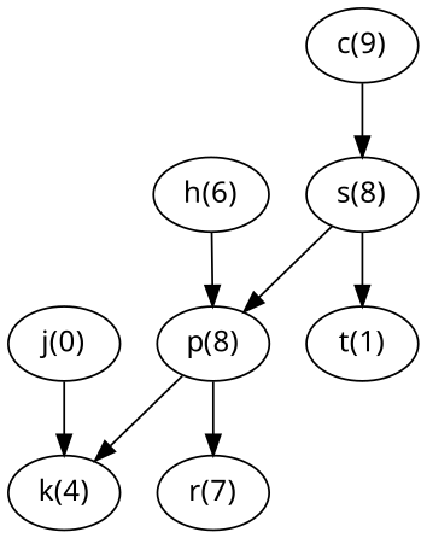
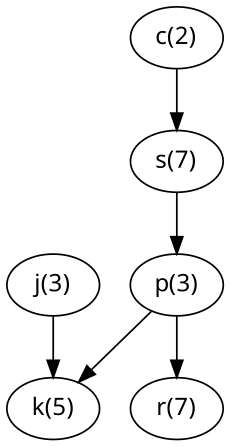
  digraph {
    fontname="Noto Sans"
    ordering=out
    node [fontname="Noto Sans"]
    edge [fontname="Noto Sans"]
-   n1 [label="c(9)"]
-   n2 [label="s(8)"]
-   n3 [label="p(8)"]
-   n4 [label="t(1)"]
-   n5 [label="h(6)"]
-   n6 [label="k(4)"]
+   n1 [label="c(2)"]
+   n2 [label="s(7)"]
+   n3 [label="p(3)"]
+   n6 [label="k(5)"]
    n7 [label="r(7)"]
-   n8 [label="j(0)"]
+   n8 [label="j(3)"]
    n1 -> n2
    n2 -> n3
-   n2 -> n4
    n3 -> n6
    n3 -> n7
-   n5 -> n3 [side=right]
    n8 -> n6 [side=left]
  }
